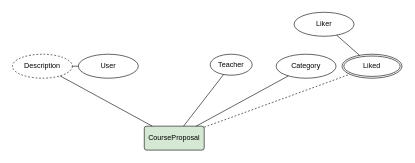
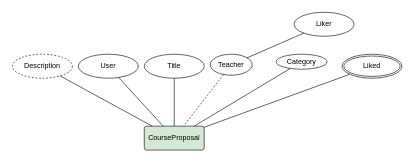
  <mxCell id="0" />
  <mxCell id="1" parent="0" />
  <mxCell id="2" value="CourseProposal" style="rounded=1;arcSize=10;whiteSpace=wrap;html=1;align=center;fillColor=#d5e8d4;" vertex="1" parent="1"><mxGeometry x="240" y="210" width="100" height="40" as="geometry" /></mxCell>
  <mxCell id="3" value="User" style="ellipse;whiteSpace=wrap;html=1;align=center;" vertex="1" parent="1"><mxGeometry x="130" y="90" width="100" height="40" as="geometry" /></mxCell>
+ <mxCell id="4" value="Title" style="ellipse;whiteSpace=wrap;html=1;align=center;" vertex="1" parent="1"><mxGeometry x="240" y="90" width="100" height="40" as="geometry" /></mxCell>
  <mxCell id="5" value="Teacher" style="ellipse;whiteSpace=wrap;html=1;align=center;" vertex="1" parent="1"><mxGeometry x="350" y="90" width="70" height="35" as="geometry" /></mxCell>
- <mxCell id="6" value="Category" style="ellipse;whiteSpace=wrap;html=1;align=center;" vertex="1" parent="1"><mxGeometry x="460" y="90" width="100" height="40" as="geometry" /></mxCell>
+ <mxCell id="6" value="Category" style="ellipse;whiteSpace=wrap;html=1;align=center;" vertex="1" parent="1"><mxGeometry x="460" y="90" width="85" height="25" as="geometry" /></mxCell>
  <mxCell id="7" value="Description" style="ellipse;whiteSpace=wrap;html=1;align=center;dashed=1;" vertex="1" parent="1"><mxGeometry x="20" y="90" width="100" height="40" as="geometry" /></mxCell>
  <mxCell id="8" value="" style="endArrow=none;html=1;rounded=0;" edge="1" parent="1" source="7" target="2"><mxGeometry relative="1" as="geometry"><mxPoint x="110" y="180" as="sourcePoint" /><mxPoint x="270" y="180" as="targetPoint" /></mxGeometry></mxCell>
- <mxCell id="9" value="" style="endArrow=none;html=1;rounded=0;" edge="1" parent="1" source="3" target="7"><mxGeometry relative="1" as="geometry"><mxPoint x="110" y="136" as="sourcePoint" /><mxPoint x="263" y="220" as="targetPoint" /></mxGeometry></mxCell>
- <mxCell id="11" value="" style="endArrow=none;html=1;rounded=0;" edge="1" parent="1" source="5" target="2"><mxGeometry relative="1" as="geometry"><mxPoint x="300" y="140" as="sourcePoint" /><mxPoint x="300" y="220" as="targetPoint" /></mxGeometry></mxCell>
+ <mxCell id="9" value="" style="endArrow=none;html=1;rounded=0;" edge="1" parent="1" source="3" target="2"><mxGeometry relative="1" as="geometry"><mxPoint x="110" y="136" as="sourcePoint" /><mxPoint x="263" y="220" as="targetPoint" /></mxGeometry></mxCell>
+ <mxCell id="10" value="" style="endArrow=none;html=1;rounded=0;" edge="1" parent="1" source="4" target="2"><mxGeometry relative="1" as="geometry"><mxPoint x="207" y="139" as="sourcePoint" /><mxPoint x="282" y="220" as="targetPoint" /></mxGeometry></mxCell>
+ <mxCell id="11" value="" style="endArrow=none;html=1;rounded=0;dashed=1;" edge="1" parent="1" source="5" target="2"><mxGeometry relative="1" as="geometry"><mxPoint x="300" y="140" as="sourcePoint" /><mxPoint x="300" y="220" as="targetPoint" /></mxGeometry></mxCell>
  <mxCell id="12" value="" style="endArrow=none;html=1;rounded=0;" edge="1" parent="1" source="6" target="2"><mxGeometry relative="1" as="geometry"><mxPoint x="393" y="139" as="sourcePoint" /><mxPoint x="318" y="220" as="targetPoint" /></mxGeometry></mxCell>
  <mxCell id="13" value="Liked" style="ellipse;shape=doubleEllipse;margin=3;whiteSpace=wrap;html=1;align=center;" vertex="1" parent="1"><mxGeometry x="570" y="90" width="100" height="40" as="geometry" /></mxCell>
  <mxCell id="14" value="Liker" style="ellipse;whiteSpace=wrap;html=1;align=center;" vertex="1" parent="1"><mxGeometry x="490" y="20" width="100" height="40" as="geometry" /></mxCell>
- <mxCell id="15" value="" style="endArrow=none;html=1;rounded=0;" edge="1" parent="1" source="14" target="13"><mxGeometry relative="1" as="geometry"><mxPoint x="560" y="190" as="sourcePoint" /><mxPoint x="720" y="190" as="targetPoint" /></mxGeometry></mxCell>
- <mxCell id="16" value="" style="endArrow=none;html=1;rounded=0;dashed=1;" edge="1" parent="1" source="2" target="13"><mxGeometry relative="1" as="geometry"><mxPoint x="460" y="230" as="sourcePoint" /><mxPoint x="620" y="230" as="targetPoint" /></mxGeometry></mxCell>
+ <mxCell id="15" value="" style="endArrow=none;html=1;rounded=0;" edge="1" parent="1" source="14" target="5"><mxGeometry relative="1" as="geometry"><mxPoint x="560" y="190" as="sourcePoint" /><mxPoint x="720" y="190" as="targetPoint" /></mxGeometry></mxCell>
+ <mxCell id="16" value="" style="endArrow=none;html=1;rounded=0;" edge="1" parent="1" source="2" target="13"><mxGeometry relative="1" as="geometry"><mxPoint x="460" y="230" as="sourcePoint" /><mxPoint x="620" y="230" as="targetPoint" /></mxGeometry></mxCell>
